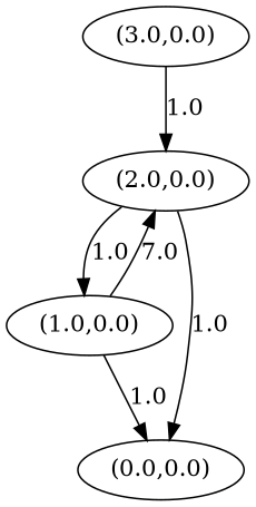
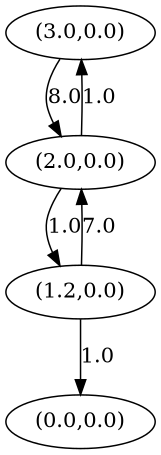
  digraph {
    n1 [label="(3.0,0.0)"]
    n2 [label="(2.0,0.0)"]
-   n3 [label="(1.0,0.0)"]
+   n3 [label="(1.2,0.0)"]
    n4 [label="(0.0,0.0)"]
-   n1 -> n2 [label=1.0]
-   n2 -> n4 [label=1.0]
+   n1 -> n2 [label=8.0]
+   n2 -> n1 [label=1.0]
    n2 -> n3 [label=1.0]
    n3 -> n2 [label=7.0]
    n3 -> n4 [label=1.0]
  }
